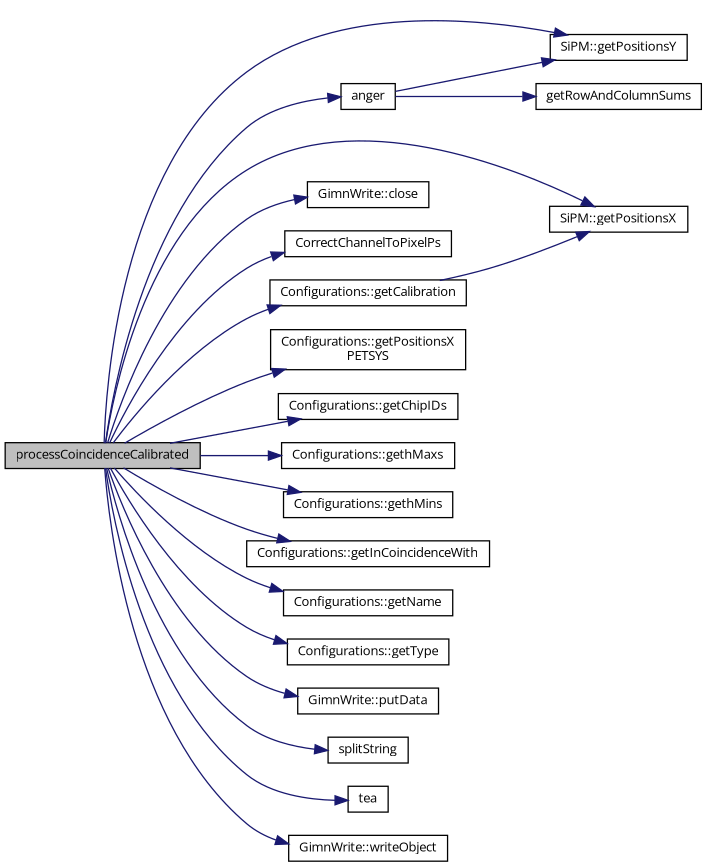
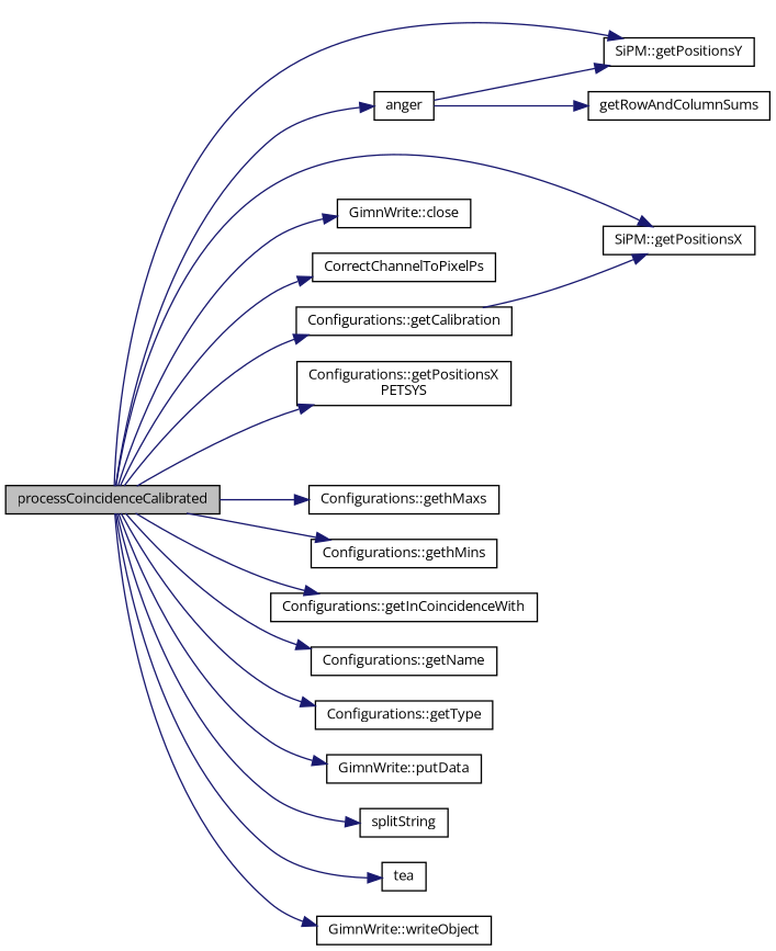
  digraph {
    fontname="Open Sans"
    rankdir=LR
    node [color=black fillcolor=white fontname="Open Sans" fontsize=10 shape=record style=filled]
    edge [color=midnightblue fontname="Open Sans" fontsize=10 labelfontname=Helvetica labelfontsize=10 style=solid]
    n1 [fillcolor=grey75 fontcolor=black height=0.2 label=processCoincidenceCalibrated width=0.4]
    n2 [height=0.2 label=anger width=0.4]
    n3 [height=0.2 label="SiPM::getPositionsX" width=0.4]
    n4 [height=0.2 label="SiPM::getPositionsY" width=0.4]
    n5 [height=0.2 label="GimnWrite::close" width=0.4]
    n6 [height=0.2 label=CorrectChannelToPixelPs width=0.4]
    n7 [height=0.2 label="Configurations::getCalibration" width=0.4]
    n8 [height=0.2 label="Configurations::getPositionsX\lPETSYS" width=0.4]
-   n9 [height=0.2 label="Configurations::getChipIDs" width=0.4]
    n10 [height=0.2 label="Configurations::gethMaxs" width=0.4]
    n11 [height=0.2 label="Configurations::gethMins" width=0.4]
    n12 [height=0.2 label="Configurations::getInCoincidenceWith" width=0.4]
    n13 [height=0.2 label="Configurations::getName" width=0.4]
    n14 [height=0.2 label="Configurations::getType" width=0.4]
    n15 [height=0.2 label="GimnWrite::putData" width=0.4]
    n16 [height=0.2 label=splitString width=0.4]
    n17 [height=0.2 label=tea width=0.4]
    n18 [height=0.2 label="GimnWrite::writeObject" width=0.4]
    n19 [height=0.2 label=getRowAndColumnSums width=0.4]
    n1 -> n2
    n1 -> n3
    n1 -> n4
    n1 -> n5
    n1 -> n6
    n1 -> n7
    n1 -> n8
-   n1 -> n9
    n1 -> n10
    n1 -> n11
    n1 -> n12
    n1 -> n13
    n1 -> n14
    n1 -> n15
    n1 -> n16
    n1 -> n17
    n1 -> n18
    n2 -> n4
    n2 -> n19
    n7 -> n3
  }
